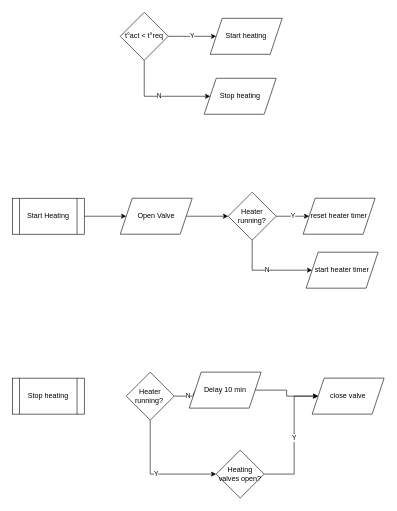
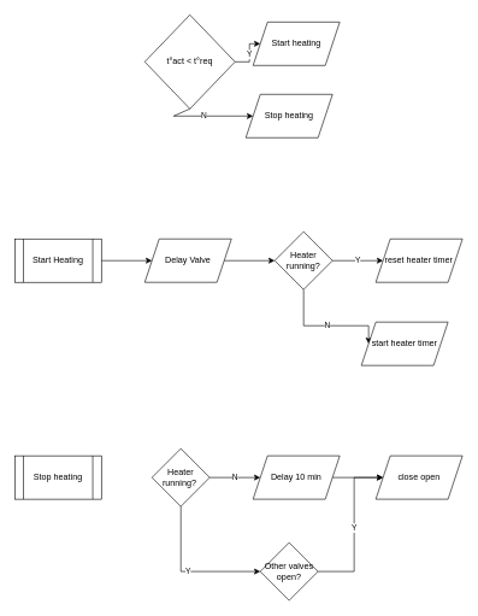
  <mxCell id="0" />
  <mxCell id="1" parent="0" />
  <mxCell id="2" value="Y" style="edgeStyle=orthogonalEdgeStyle;rounded=0;orthogonalLoop=1;jettySize=auto;html=1;exitX=1;exitY=0.5;exitDx=0;exitDy=0;entryX=0;entryY=0.5;entryDx=0;entryDy=0;" edge="1" parent="1" source="3" target="4"><mxGeometry relative="1" as="geometry" /></mxCell>
- <mxCell id="3" value="t°act &amp;lt; t°req" style="rhombus;whiteSpace=wrap;html=1;" vertex="1" parent="1"><mxGeometry x="200" y="20" width="80" height="80" as="geometry" /></mxCell>
+ <mxCell id="3" value="t°act &amp;lt; t°req" style="rhombus;whiteSpace=wrap;html=1;" vertex="1" parent="1"><mxGeometry x="200" y="20" width="125" height="130" as="geometry" /></mxCell>
  <mxCell id="4" value="Start heating" style="shape=parallelogram;perimeter=parallelogramPerimeter;whiteSpace=wrap;html=1;fixedSize=1;" vertex="1" parent="1"><mxGeometry x="350" y="30" width="120" height="60" as="geometry" /></mxCell>
  <mxCell id="5" value="Stop heating" style="shape=parallelogram;perimeter=parallelogramPerimeter;whiteSpace=wrap;html=1;fixedSize=1;" vertex="1" parent="1"><mxGeometry x="340" y="130" width="120" height="60" as="geometry" /></mxCell>
  <mxCell id="6" value="N" style="endArrow=classic;html=1;rounded=0;entryX=0;entryY=0.5;entryDx=0;entryDy=0;exitX=0.5;exitY=1;exitDx=0;exitDy=0;" edge="1" parent="1" source="3" target="5"><mxGeometry width="50" height="50" relative="1" as="geometry"><mxPoint x="250" y="210" as="sourcePoint" /><mxPoint x="300" y="160" as="targetPoint" /><Array as="points"><mxPoint x="240" y="160" /></Array></mxGeometry></mxCell>
  <mxCell id="7" style="edgeStyle=orthogonalEdgeStyle;rounded=0;orthogonalLoop=1;jettySize=auto;html=1;exitX=1;exitY=0.5;exitDx=0;exitDy=0;" edge="1" parent="1" source="8" target="13"><mxGeometry relative="1" as="geometry" /></mxCell>
  <mxCell id="8" value="Start Heating" style="shape=process;whiteSpace=wrap;html=1;backgroundOutline=1;" vertex="1" parent="1"><mxGeometry x="20" y="330" width="120" height="60" as="geometry" /></mxCell>
  <mxCell id="9" value="Y" style="edgeStyle=orthogonalEdgeStyle;rounded=0;orthogonalLoop=1;jettySize=auto;html=1;exitX=1;exitY=0.5;exitDx=0;exitDy=0;entryX=0;entryY=0.5;entryDx=0;entryDy=0;" edge="1" parent="1" source="11" target="14"><mxGeometry relative="1" as="geometry" /></mxCell>
  <mxCell id="10" value="N" style="edgeStyle=orthogonalEdgeStyle;rounded=0;orthogonalLoop=1;jettySize=auto;html=1;exitX=0.5;exitY=1;exitDx=0;exitDy=0;entryX=0;entryY=0.5;entryDx=0;entryDy=0;" edge="1" parent="1" source="11" target="15"><mxGeometry relative="1" as="geometry"><Array as="points"><mxPoint x="420" y="450" /></Array></mxGeometry></mxCell>
  <mxCell id="11" value="Heater running?" style="rhombus;whiteSpace=wrap;html=1;" vertex="1" parent="1"><mxGeometry x="380" y="320" width="80" height="80" as="geometry" /></mxCell>
  <mxCell id="12" style="edgeStyle=orthogonalEdgeStyle;rounded=0;orthogonalLoop=1;jettySize=auto;html=1;exitX=1;exitY=0.5;exitDx=0;exitDy=0;entryX=0;entryY=0.5;entryDx=0;entryDy=0;" edge="1" parent="1" source="13" target="11"><mxGeometry relative="1" as="geometry" /></mxCell>
- <mxCell id="13" value="Open Valve" style="shape=parallelogram;perimeter=parallelogramPerimeter;whiteSpace=wrap;html=1;fixedSize=1;" vertex="1" parent="1"><mxGeometry x="200" y="330" width="120" height="60" as="geometry" /></mxCell>
- <mxCell id="14" value="reset heater timer" style="shape=parallelogram;perimeter=parallelogramPerimeter;whiteSpace=wrap;html=1;fixedSize=1;" vertex="1" parent="1"><mxGeometry x="505" y="330" width="120" height="60" as="geometry" /></mxCell>
- <mxCell id="15" value="start heater timer" style="shape=parallelogram;perimeter=parallelogramPerimeter;whiteSpace=wrap;html=1;fixedSize=1;" vertex="1" parent="1"><mxGeometry x="510" y="420" width="120" height="60" as="geometry" /></mxCell>
+ <mxCell id="13" value="Delay Valve" style="shape=parallelogram;perimeter=parallelogramPerimeter;whiteSpace=wrap;html=1;fixedSize=1;" vertex="1" parent="1"><mxGeometry x="200" y="330" width="120" height="60" as="geometry" /></mxCell>
+ <mxCell id="14" value="reset heater timer" style="shape=parallelogram;perimeter=parallelogramPerimeter;whiteSpace=wrap;html=1;fixedSize=1;" vertex="1" parent="1"><mxGeometry x="520" y="330" width="120" height="60" as="geometry" /></mxCell>
+ <mxCell id="15" value="start heater timer" style="shape=parallelogram;perimeter=parallelogramPerimeter;whiteSpace=wrap;html=1;fixedSize=1;" vertex="1" parent="1"><mxGeometry x="500" y="445" width="120" height="60" as="geometry" /></mxCell>
  <mxCell id="16" value="Stop heating" style="shape=process;whiteSpace=wrap;html=1;backgroundOutline=1;" vertex="1" parent="1"><mxGeometry x="20" y="630" width="120" height="60" as="geometry" /></mxCell>
  <mxCell id="17" value="N" style="edgeStyle=orthogonalEdgeStyle;rounded=0;orthogonalLoop=1;jettySize=auto;html=1;exitX=1;exitY=0.5;exitDx=0;exitDy=0;entryX=0;entryY=0.5;entryDx=0;entryDy=0;" edge="1" parent="1" source="19" target="21"><mxGeometry relative="1" as="geometry" /></mxCell>
  <mxCell id="18" value="Y" style="edgeStyle=orthogonalEdgeStyle;rounded=0;orthogonalLoop=1;jettySize=auto;html=1;exitX=0.5;exitY=1;exitDx=0;exitDy=0;entryX=0;entryY=0.5;entryDx=0;entryDy=0;" edge="1" parent="1" source="19" target="24"><mxGeometry relative="1" as="geometry" /></mxCell>
  <mxCell id="19" value="Heater running?&amp;nbsp;" style="rhombus;whiteSpace=wrap;html=1;" vertex="1" parent="1"><mxGeometry x="210" y="620" width="80" height="80" as="geometry" /></mxCell>
  <mxCell id="20" style="edgeStyle=orthogonalEdgeStyle;rounded=0;orthogonalLoop=1;jettySize=auto;html=1;exitX=1;exitY=0.5;exitDx=0;exitDy=0;entryX=0;entryY=0.5;entryDx=0;entryDy=0;" edge="1" parent="1" source="21" target="22"><mxGeometry relative="1" as="geometry" /></mxCell>
- <mxCell id="21" value="Delay 10 min" style="shape=parallelogram;perimeter=parallelogramPerimeter;whiteSpace=wrap;html=1;fixedSize=1;" vertex="1" parent="1"><mxGeometry x="315" y="620" width="120" height="60" as="geometry" /></mxCell>
- <mxCell id="22" value="close valve" style="shape=parallelogram;perimeter=parallelogramPerimeter;whiteSpace=wrap;html=1;fixedSize=1;" vertex="1" parent="1"><mxGeometry x="520" y="630" width="120" height="60" as="geometry" /></mxCell>
+ <mxCell id="21" value="Delay 10 min" style="shape=parallelogram;perimeter=parallelogramPerimeter;whiteSpace=wrap;html=1;fixedSize=1;" vertex="1" parent="1"><mxGeometry x="350" y="630" width="120" height="60" as="geometry" /></mxCell>
+ <mxCell id="22" value="close open" style="shape=parallelogram;perimeter=parallelogramPerimeter;whiteSpace=wrap;html=1;fixedSize=1;" vertex="1" parent="1"><mxGeometry x="520" y="630" width="120" height="60" as="geometry" /></mxCell>
  <mxCell id="23" value="Y" style="edgeStyle=orthogonalEdgeStyle;rounded=0;orthogonalLoop=1;jettySize=auto;html=1;exitX=1;exitY=0.5;exitDx=0;exitDy=0;entryX=0;entryY=0.5;entryDx=0;entryDy=0;" edge="1" parent="1" source="24" target="22"><mxGeometry relative="1" as="geometry"><Array as="points"><mxPoint x="490" y="790" /><mxPoint x="490" y="660" /></Array></mxGeometry></mxCell>
- <mxCell id="24" value="Heating valves open?" style="rhombus;whiteSpace=wrap;html=1;" vertex="1" parent="1"><mxGeometry x="360" y="750" width="80" height="80" as="geometry" /></mxCell>
+ <mxCell id="24" value="Other valves open?" style="rhombus;whiteSpace=wrap;html=1;" vertex="1" parent="1"><mxGeometry x="360" y="750" width="80" height="80" as="geometry" /></mxCell>
